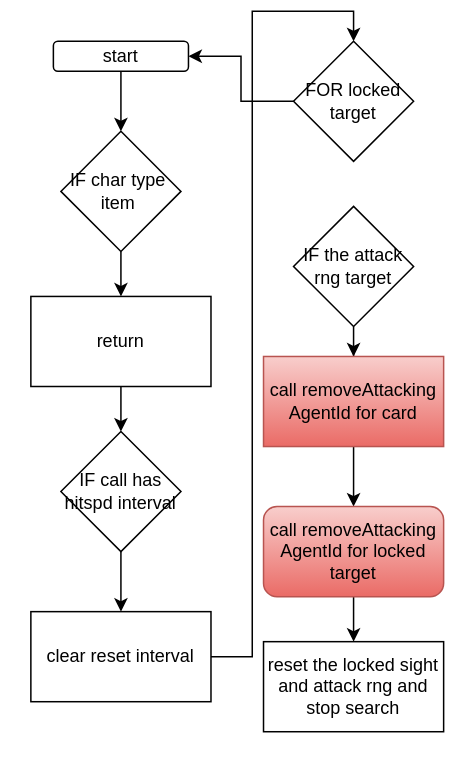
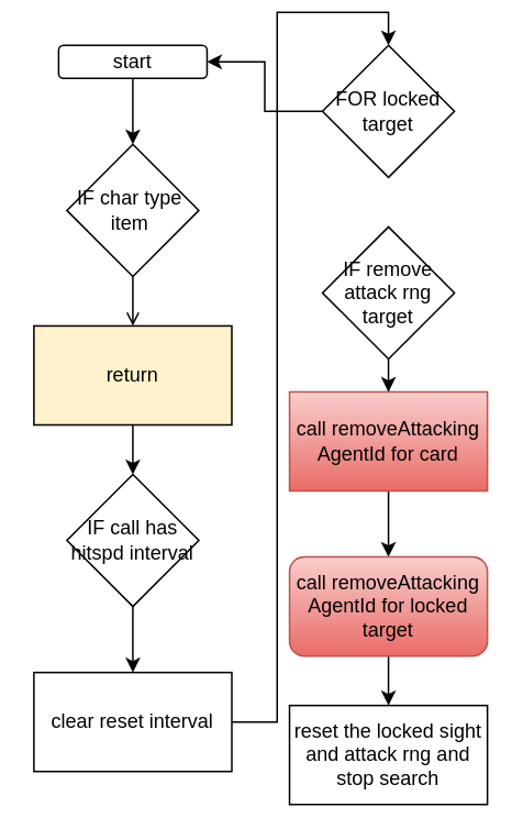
  <mxCell id="0" />
  <mxCell id="1" parent="0" />
  <mxCell id="2" value="" style="edgeStyle=orthogonalEdgeStyle;rounded=0;orthogonalLoop=1;jettySize=auto;html=1;" edge="1" parent="1" source="3" target="5"><mxGeometry relative="1" as="geometry" /></mxCell>
  <mxCell id="3" value="start" style="rounded=1;whiteSpace=wrap;html=1;" vertex="1" parent="1"><mxGeometry x="35" y="20" width="90" height="20" as="geometry" /></mxCell>
- <mxCell id="4" value="" style="edgeStyle=orthogonalEdgeStyle;rounded=0;orthogonalLoop=1;jettySize=auto;html=1;" edge="1" parent="1" source="5" target="7"><mxGeometry relative="1" as="geometry" /></mxCell>
+ <mxCell id="4" value="" style="edgeStyle=orthogonalEdgeStyle;rounded=0;orthogonalLoop=1;jettySize=auto;html=1;endArrow=open;" edge="1" parent="1" source="5" target="7"><mxGeometry relative="1" as="geometry" /></mxCell>
  <mxCell id="5" value="IF char type&amp;nbsp;&lt;br&gt;item&amp;nbsp;" style="rhombus;whiteSpace=wrap;html=1;" vertex="1" parent="1"><mxGeometry x="40" y="80" width="80" height="80" as="geometry" /></mxCell>
  <mxCell id="6" value="" style="edgeStyle=orthogonalEdgeStyle;rounded=0;orthogonalLoop=1;jettySize=auto;html=1;" edge="1" parent="1" source="7" target="9"><mxGeometry relative="1" as="geometry" /></mxCell>
- <mxCell id="7" value="return" style="whiteSpace=wrap;html=1;" vertex="1" parent="1"><mxGeometry x="20" y="190" width="120" height="60" as="geometry" /></mxCell>
+ <mxCell id="7" value="return" style="whiteSpace=wrap;html=1;fillColor=#fff2cc;" vertex="1" parent="1"><mxGeometry x="20" y="190" width="120" height="60" as="geometry" /></mxCell>
  <mxCell id="8" value="" style="edgeStyle=orthogonalEdgeStyle;rounded=0;orthogonalLoop=1;jettySize=auto;html=1;" edge="1" parent="1" source="9" target="11"><mxGeometry relative="1" as="geometry" /></mxCell>
  <mxCell id="9" value="IF call has hitspd interval" style="rhombus;whiteSpace=wrap;html=1;" vertex="1" parent="1"><mxGeometry x="40" y="280" width="80" height="80" as="geometry" /></mxCell>
  <mxCell id="10" style="edgeStyle=orthogonalEdgeStyle;rounded=0;orthogonalLoop=1;jettySize=auto;html=1;entryX=0.5;entryY=0;entryDx=0;entryDy=0;" edge="1" parent="1" source="11" target="13"><mxGeometry relative="1" as="geometry" /></mxCell>
  <mxCell id="11" value="clear reset interval" style="whiteSpace=wrap;html=1;" vertex="1" parent="1"><mxGeometry x="20" y="400" width="120" height="60" as="geometry" /></mxCell>
  <mxCell id="12" value="" style="edgeStyle=orthogonalEdgeStyle;rounded=0;orthogonalLoop=1;jettySize=auto;html=1;" edge="1" parent="1" source="13" target="3"><mxGeometry relative="1" as="geometry" /></mxCell>
  <mxCell id="13" value="FOR locked target" style="rhombus;whiteSpace=wrap;html=1;" vertex="1" parent="1"><mxGeometry x="195" y="20" width="80" height="80" as="geometry" /></mxCell>
  <mxCell id="14" value="" style="edgeStyle=orthogonalEdgeStyle;rounded=0;orthogonalLoop=1;jettySize=auto;html=1;" edge="1" parent="1" source="15" target="17"><mxGeometry relative="1" as="geometry" /></mxCell>
- <mxCell id="15" value="IF the attack rng target" style="rhombus;whiteSpace=wrap;html=1;" vertex="1" parent="1"><mxGeometry x="195" y="130" width="80" height="80" as="geometry" /></mxCell>
+ <mxCell id="15" value="IF remove attack rng target" style="rhombus;whiteSpace=wrap;html=1;" vertex="1" parent="1"><mxGeometry x="195" y="130" width="80" height="80" as="geometry" /></mxCell>
  <mxCell id="16" value="" style="edgeStyle=orthogonalEdgeStyle;rounded=0;orthogonalLoop=1;jettySize=auto;html=1;" edge="1" parent="1" source="17" target="19"><mxGeometry relative="1" as="geometry" /></mxCell>
  <mxCell id="17" value="call&amp;nbsp;removeAttacking&lt;br&gt;AgentId for card" style="whiteSpace=wrap;html=1;fillColor=#f8cecc;gradientColor=#ea6b66;strokeColor=#b85450;rounded=0;" vertex="1" parent="1"><mxGeometry x="175" y="230" width="120" height="60" as="geometry" /></mxCell>
  <mxCell id="18" value="" style="edgeStyle=orthogonalEdgeStyle;rounded=0;orthogonalLoop=1;jettySize=auto;html=1;" edge="1" parent="1" source="19" target="20"><mxGeometry relative="1" as="geometry" /></mxCell>
  <mxCell id="19" value="call&amp;nbsp;removeAttacking&lt;br&gt;AgentId for locked target" style="rounded=1;whiteSpace=wrap;html=1;fillColor=#f8cecc;gradientColor=#ea6b66;strokeColor=#b85450;" vertex="1" parent="1"><mxGeometry x="175" y="330" width="120" height="60" as="geometry" /></mxCell>
  <mxCell id="20" value="reset the locked sight and attack rng and stop search" style="rounded=0;whiteSpace=wrap;html=1;" vertex="1" parent="1"><mxGeometry x="175" y="420" width="120" height="60" as="geometry" /></mxCell>
